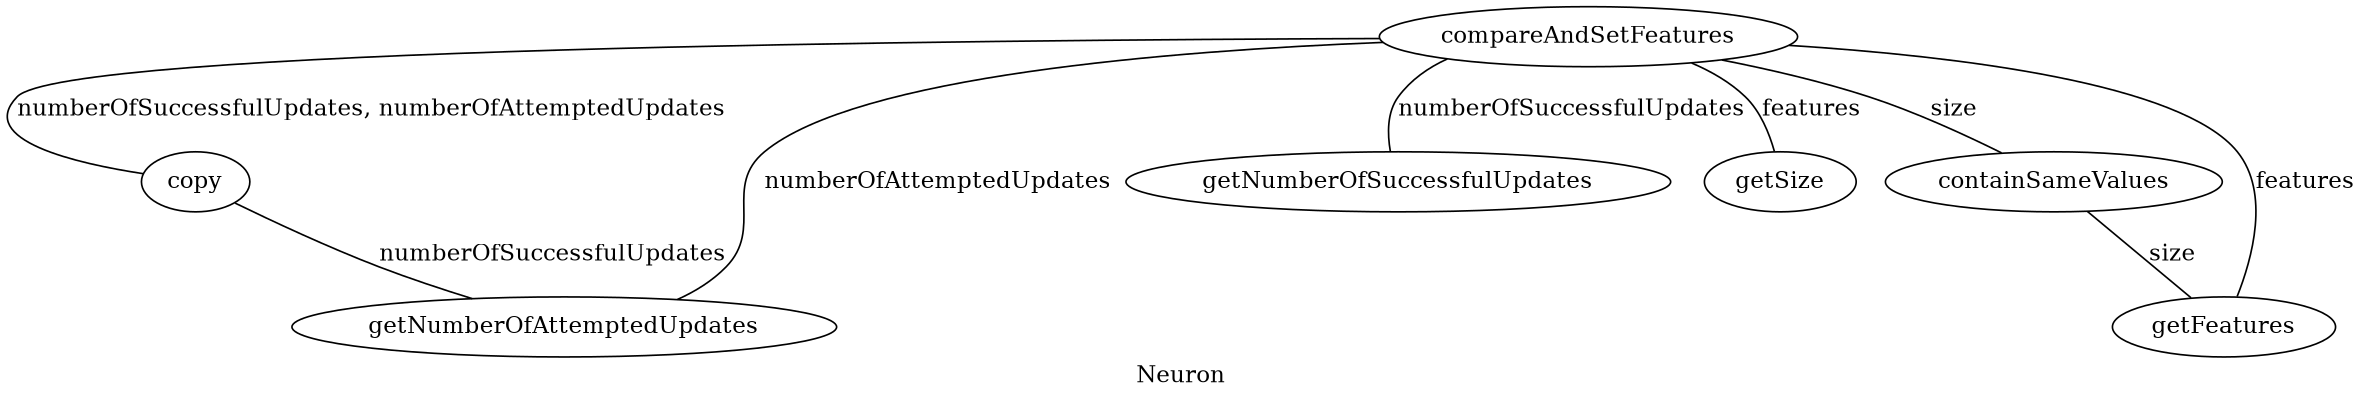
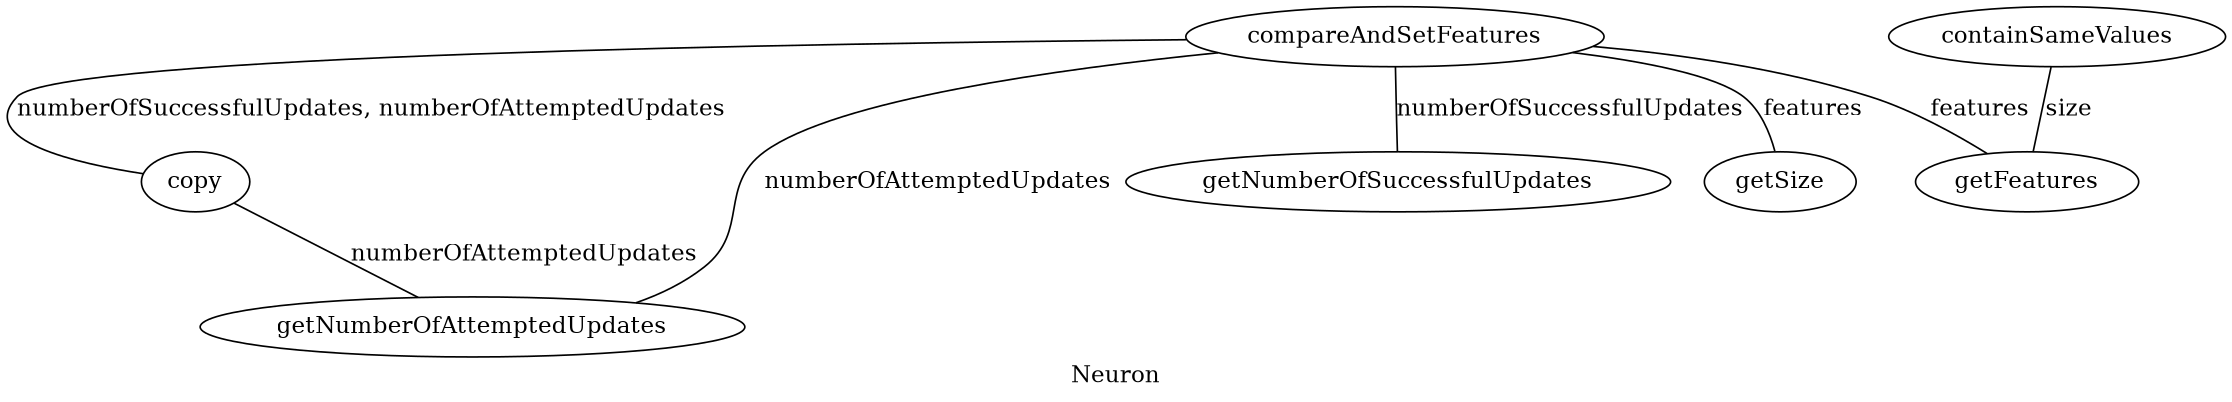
  strict graph {
    label=Neuron
    compareAndSetFeatures
    copy
    getNumberOfAttemptedUpdates
    getNumberOfSuccessfulUpdates
    getSize
    containSameValues
    getFeatures
    compareAndSetFeatures -- copy [label="numberOfSuccessfulUpdates, numberOfAttemptedUpdates"]
    compareAndSetFeatures -- getNumberOfAttemptedUpdates [label=numberOfAttemptedUpdates]
    compareAndSetFeatures -- getNumberOfSuccessfulUpdates [label=numberOfSuccessfulUpdates]
    compareAndSetFeatures -- getSize [label=features]
-   compareAndSetFeatures -- containSameValues [label=size]
    compareAndSetFeatures -- getFeatures [label=features]
-   copy -- getNumberOfAttemptedUpdates [label=numberOfSuccessfulUpdates]
+   copy -- getNumberOfAttemptedUpdates [label=numberOfAttemptedUpdates]
    containSameValues -- getFeatures [label=size]
  }
